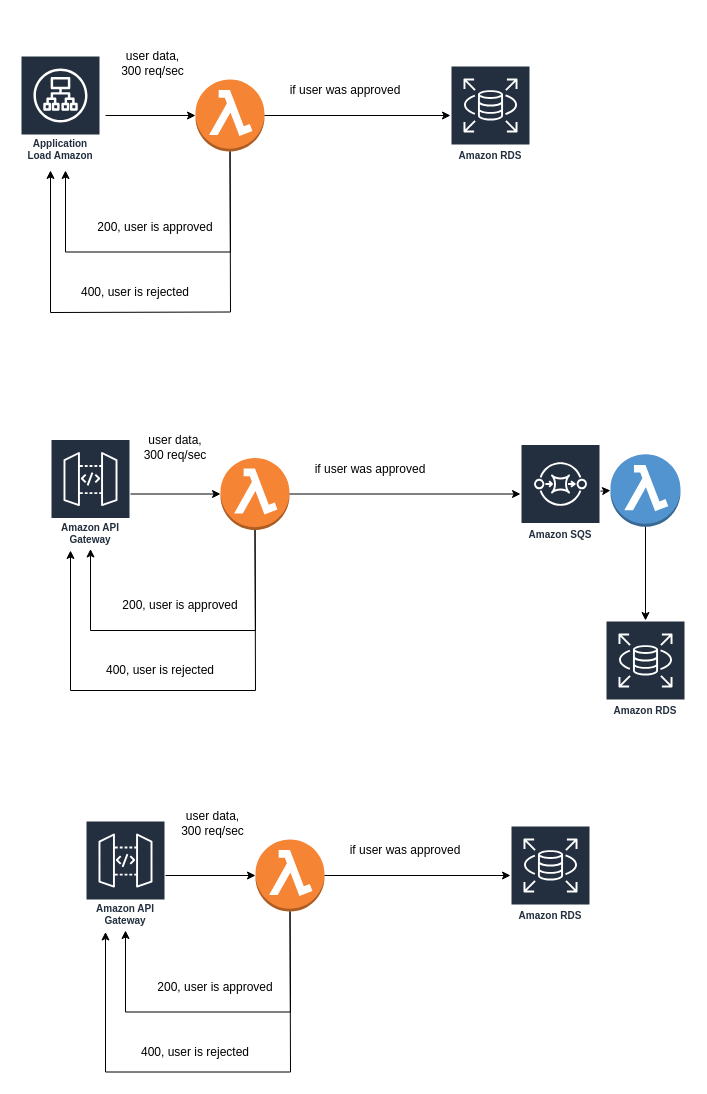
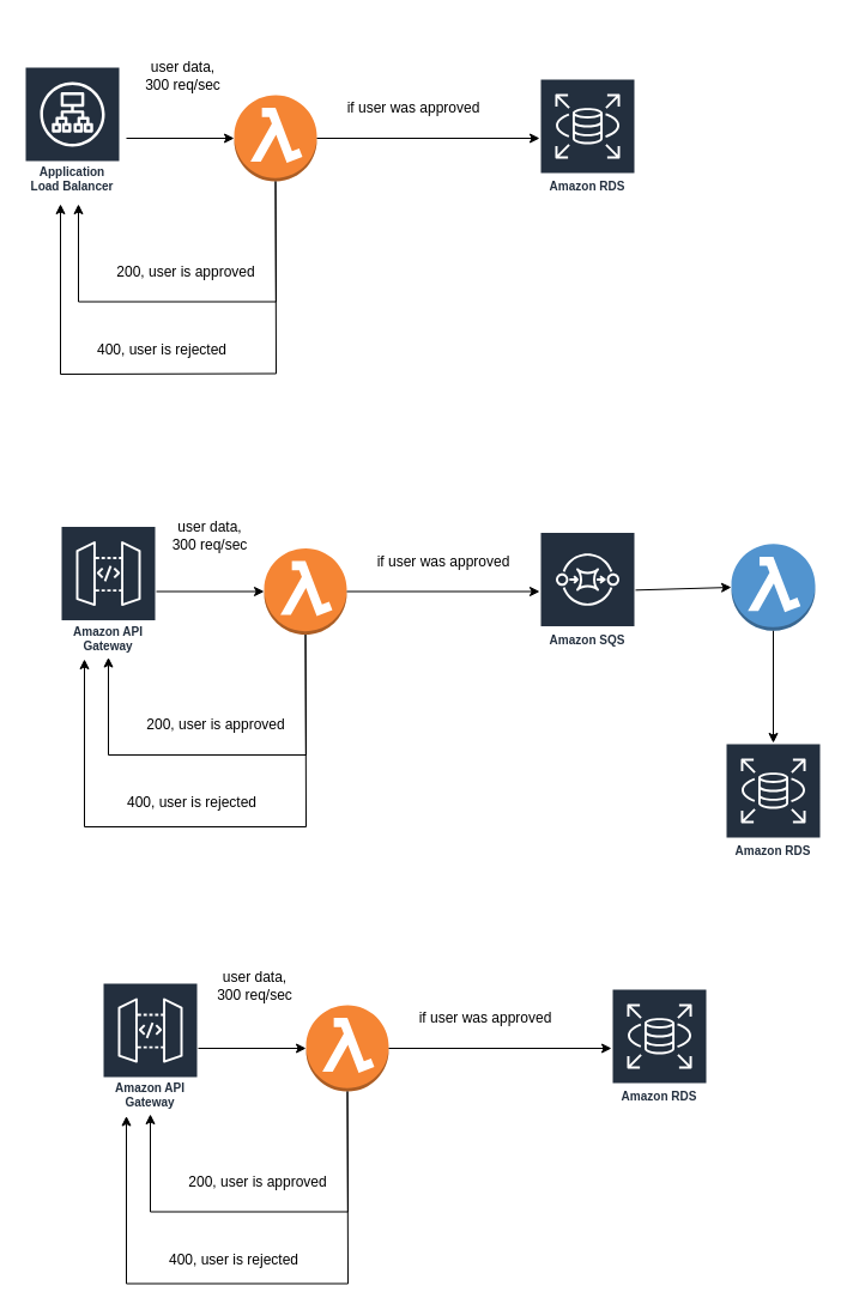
  <mxCell id="0" />
  <mxCell id="1" parent="0" />
  <mxCell id="2" value="Amazon API Gateway" style="sketch=0;outlineConnect=0;fontColor=#232F3E;gradientColor=none;strokeColor=#ffffff;fillColor=#232F3E;dashed=0;verticalLabelPosition=middle;verticalAlign=bottom;align=center;html=1;whiteSpace=wrap;fontSize=10;fontStyle=1;spacing=3;shape=mxgraph.aws4.productIcon;prIcon=mxgraph.aws4.api_gateway;" parent="1" vertex="1"><mxGeometry x="50" y="438.5" width="80" height="110" as="geometry" /></mxCell>
  <mxCell id="3" value="" style="outlineConnect=0;dashed=0;verticalLabelPosition=bottom;verticalAlign=top;align=center;html=1;shape=mxgraph.aws3.lambda_function;fillColor=#F58534;gradientColor=none;" parent="1" vertex="1"><mxGeometry x="220" y="457.5" width="69" height="72" as="geometry" /></mxCell>
- <mxCell id="4" value="Amazon SQS" style="sketch=0;outlineConnect=0;fontColor=#232F3E;gradientColor=none;strokeColor=#ffffff;fillColor=#232F3E;dashed=0;verticalLabelPosition=middle;verticalAlign=bottom;align=center;html=1;whiteSpace=wrap;fontSize=10;fontStyle=1;spacing=3;shape=mxgraph.aws4.productIcon;prIcon=mxgraph.aws4.sqs;" parent="1" vertex="1"><mxGeometry x="520" y="443.5" width="80" height="100" as="geometry" /></mxCell>
+ <mxCell id="4" value="Amazon SQS" style="sketch=0;outlineConnect=0;fontColor=#232F3E;gradientColor=none;strokeColor=#ffffff;fillColor=#232F3E;dashed=0;verticalLabelPosition=middle;verticalAlign=bottom;align=center;html=1;whiteSpace=wrap;fontSize=10;fontStyle=1;spacing=3;shape=mxgraph.aws4.productIcon;prIcon=mxgraph.aws4.sqs;" parent="1" vertex="1"><mxGeometry x="450" y="443.5" width="80" height="100" as="geometry" /></mxCell>
  <mxCell id="5" value="" style="endArrow=classic;html=1;rounded=0;" parent="1" source="3" target="4" edge="1"><mxGeometry width="50" height="50" relative="1" as="geometry"><mxPoint x="300" y="480" as="sourcePoint" /><mxPoint x="370" y="475.5" as="targetPoint" /></mxGeometry></mxCell>
  <mxCell id="6" value="" style="endArrow=classic;html=1;rounded=0;entryX=0;entryY=0.5;entryDx=0;entryDy=0;entryPerimeter=0;" parent="1" source="4" target="7" edge="1"><mxGeometry width="50" height="50" relative="1" as="geometry"><mxPoint x="470" y="475.5" as="sourcePoint" /><mxPoint x="540" y="475.5" as="targetPoint" /></mxGeometry></mxCell>
  <mxCell id="7" value="" style="outlineConnect=0;dashed=0;verticalLabelPosition=bottom;verticalAlign=top;align=center;html=1;shape=mxgraph.aws3.lambda_function;fillColor=#5294CF;gradientColor=none;" parent="1" vertex="1"><mxGeometry x="610" y="453.75" width="70" height="72.5" as="geometry" /></mxCell>
  <mxCell id="8" value="Amazon RDS" style="sketch=0;outlineConnect=0;fontColor=#232F3E;gradientColor=none;strokeColor=#ffffff;fillColor=#232F3E;dashed=0;verticalLabelPosition=middle;verticalAlign=bottom;align=center;html=1;whiteSpace=wrap;fontSize=10;fontStyle=1;spacing=3;shape=mxgraph.aws4.productIcon;prIcon=mxgraph.aws4.rds;" parent="1" vertex="1"><mxGeometry x="605" y="620" width="80" height="100" as="geometry" /></mxCell>
  <mxCell id="9" value="" style="endArrow=classic;html=1;rounded=0;exitX=0.5;exitY=1;exitDx=0;exitDy=0;exitPerimeter=0;" parent="1" source="7" target="8" edge="1"><mxGeometry width="50" height="50" relative="1" as="geometry"><mxPoint x="320" y="620" as="sourcePoint" /><mxPoint x="370" y="570" as="targetPoint" /></mxGeometry></mxCell>
  <mxCell id="10" value="" style="endArrow=classic;html=1;rounded=0;entryX=0;entryY=0.5;entryDx=0;entryDy=0;entryPerimeter=0;" parent="1" source="2" target="3" edge="1"><mxGeometry width="50" height="50" relative="1" as="geometry"><mxPoint x="140" y="494" as="sourcePoint" /><mxPoint x="370" y="570" as="targetPoint" /></mxGeometry></mxCell>
  <mxCell id="11" value="" style="endArrow=classic;html=1;rounded=0;exitX=0.5;exitY=1;exitDx=0;exitDy=0;exitPerimeter=0;" parent="1" source="3" target="2" edge="1"><mxGeometry width="50" height="50" relative="1" as="geometry"><mxPoint x="320" y="620" as="sourcePoint" /><mxPoint x="370" y="570" as="targetPoint" /><Array as="points"><mxPoint x="255" y="630" /><mxPoint x="90" y="630" /></Array></mxGeometry></mxCell>
  <mxCell id="12" value="200, user is approved" style="text;html=1;strokeColor=none;fillColor=none;align=center;verticalAlign=middle;whiteSpace=wrap;rounded=0;" parent="1" vertex="1"><mxGeometry x="110" y="590" width="140" height="30" as="geometry" /></mxCell>
  <mxCell id="13" value="" style="endArrow=classic;html=1;rounded=0;exitX=0.5;exitY=1;exitDx=0;exitDy=0;exitPerimeter=0;" parent="1" source="3" edge="1"><mxGeometry width="50" height="50" relative="1" as="geometry"><mxPoint x="320" y="620" as="sourcePoint" /><mxPoint x="70" y="550" as="targetPoint" /><Array as="points"><mxPoint x="255" y="690" /><mxPoint x="70" y="690" /></Array></mxGeometry></mxCell>
  <mxCell id="14" value="400, user is rejected" style="text;html=1;strokeColor=none;fillColor=none;align=center;verticalAlign=middle;whiteSpace=wrap;rounded=0;" parent="1" vertex="1"><mxGeometry x="90" y="655" width="140" height="30" as="geometry" /></mxCell>
  <mxCell id="15" value="if user was approved" style="text;html=1;strokeColor=none;fillColor=none;align=center;verticalAlign=middle;whiteSpace=wrap;rounded=0;" parent="1" vertex="1"><mxGeometry x="310" y="453.75" width="120" height="30" as="geometry" /></mxCell>
  <mxCell id="16" value="&lt;div&gt;user data,&lt;/div&gt;&lt;div&gt;300 req/sec&lt;/div&gt;" style="text;html=1;strokeColor=none;fillColor=none;align=center;verticalAlign=middle;whiteSpace=wrap;rounded=0;" parent="1" vertex="1"><mxGeometry x="140" y="410" width="70" height="73.75" as="geometry" /></mxCell>
  <mxCell id="17" value="Amazon API Gateway" style="sketch=0;outlineConnect=0;fontColor=#232F3E;gradientColor=none;strokeColor=#ffffff;fillColor=#232F3E;dashed=0;verticalLabelPosition=middle;verticalAlign=bottom;align=center;html=1;whiteSpace=wrap;fontSize=10;fontStyle=1;spacing=3;shape=mxgraph.aws4.productIcon;prIcon=mxgraph.aws4.api_gateway;" vertex="1" parent="1"><mxGeometry x="85" y="820" width="80" height="110" as="geometry" /></mxCell>
  <mxCell id="18" value="" style="outlineConnect=0;dashed=0;verticalLabelPosition=bottom;verticalAlign=top;align=center;html=1;shape=mxgraph.aws3.lambda_function;fillColor=#F58534;gradientColor=none;" vertex="1" parent="1"><mxGeometry x="255" y="839" width="69" height="72" as="geometry" /></mxCell>
  <mxCell id="19" value="" style="endArrow=classic;html=1;rounded=0;" edge="1" parent="1" source="18" target="20"><mxGeometry width="50" height="50" relative="1" as="geometry"><mxPoint x="335" y="861.5" as="sourcePoint" /><mxPoint x="485" y="875" as="targetPoint" /></mxGeometry></mxCell>
  <mxCell id="20" value="Amazon RDS" style="sketch=0;outlineConnect=0;fontColor=#232F3E;gradientColor=none;strokeColor=#ffffff;fillColor=#232F3E;dashed=0;verticalLabelPosition=middle;verticalAlign=bottom;align=center;html=1;whiteSpace=wrap;fontSize=10;fontStyle=1;spacing=3;shape=mxgraph.aws4.productIcon;prIcon=mxgraph.aws4.rds;" vertex="1" parent="1"><mxGeometry x="510" y="825" width="80" height="100" as="geometry" /></mxCell>
  <mxCell id="21" value="" style="endArrow=classic;html=1;rounded=0;entryX=0;entryY=0.5;entryDx=0;entryDy=0;entryPerimeter=0;" edge="1" parent="1" source="17" target="18"><mxGeometry width="50" height="50" relative="1" as="geometry"><mxPoint x="175" y="875.5" as="sourcePoint" /><mxPoint x="405" y="951.5" as="targetPoint" /></mxGeometry></mxCell>
  <mxCell id="22" value="" style="endArrow=classic;html=1;rounded=0;exitX=0.5;exitY=1;exitDx=0;exitDy=0;exitPerimeter=0;" edge="1" parent="1" source="18" target="17"><mxGeometry width="50" height="50" relative="1" as="geometry"><mxPoint x="355" y="1001.5" as="sourcePoint" /><mxPoint x="405" y="951.5" as="targetPoint" /><Array as="points"><mxPoint x="290" y="1011.5" /><mxPoint x="125" y="1011.5" /></Array></mxGeometry></mxCell>
  <mxCell id="23" value="200, user is approved" style="text;html=1;strokeColor=none;fillColor=none;align=center;verticalAlign=middle;whiteSpace=wrap;rounded=0;" vertex="1" parent="1"><mxGeometry x="145" y="971.5" width="140" height="30" as="geometry" /></mxCell>
  <mxCell id="24" value="" style="endArrow=classic;html=1;rounded=0;exitX=0.5;exitY=1;exitDx=0;exitDy=0;exitPerimeter=0;" edge="1" parent="1" source="18"><mxGeometry width="50" height="50" relative="1" as="geometry"><mxPoint x="355" y="1001.5" as="sourcePoint" /><mxPoint x="105" y="931.5" as="targetPoint" /><Array as="points"><mxPoint x="290" y="1071.5" /><mxPoint x="105" y="1071.5" /></Array></mxGeometry></mxCell>
  <mxCell id="25" value="400, user is rejected" style="text;html=1;strokeColor=none;fillColor=none;align=center;verticalAlign=middle;whiteSpace=wrap;rounded=0;" vertex="1" parent="1"><mxGeometry x="125" y="1036.5" width="140" height="30" as="geometry" /></mxCell>
  <mxCell id="26" value="if user was approved" style="text;html=1;strokeColor=none;fillColor=none;align=center;verticalAlign=middle;whiteSpace=wrap;rounded=0;" vertex="1" parent="1"><mxGeometry x="345" y="835.25" width="120" height="30" as="geometry" /></mxCell>
  <mxCell id="27" value="&lt;div&gt;user data,&lt;/div&gt;&lt;div&gt;300 req/sec&lt;br&gt;&lt;/div&gt;" style="text;html=1;strokeColor=none;fillColor=none;align=center;verticalAlign=middle;whiteSpace=wrap;rounded=0;" vertex="1" parent="1"><mxGeometry x="180" y="780" width="65" height="85.25" as="geometry" /></mxCell>
  <mxCell id="28" value="" style="outlineConnect=0;dashed=0;verticalLabelPosition=bottom;verticalAlign=top;align=center;html=1;shape=mxgraph.aws3.lambda_function;fillColor=#F58534;gradientColor=none;" vertex="1" parent="1"><mxGeometry x="195" y="79" width="69" height="72" as="geometry" /></mxCell>
  <mxCell id="29" value="" style="endArrow=classic;html=1;rounded=0;" edge="1" parent="1" source="28" target="30"><mxGeometry width="50" height="50" relative="1" as="geometry"><mxPoint x="275" y="101.5" as="sourcePoint" /><mxPoint x="425" y="115" as="targetPoint" /></mxGeometry></mxCell>
  <mxCell id="30" value="Amazon RDS" style="sketch=0;outlineConnect=0;fontColor=#232F3E;gradientColor=none;strokeColor=#ffffff;fillColor=#232F3E;dashed=0;verticalLabelPosition=middle;verticalAlign=bottom;align=center;html=1;whiteSpace=wrap;fontSize=10;fontStyle=1;spacing=3;shape=mxgraph.aws4.productIcon;prIcon=mxgraph.aws4.rds;" vertex="1" parent="1"><mxGeometry x="450" y="65" width="80" height="100" as="geometry" /></mxCell>
  <mxCell id="31" value="" style="endArrow=classic;html=1;rounded=0;entryX=0;entryY=0.5;entryDx=0;entryDy=0;entryPerimeter=0;" edge="1" parent="1" target="28"><mxGeometry width="50" height="50" relative="1" as="geometry"><mxPoint x="105" y="115" as="sourcePoint" /><mxPoint x="345" y="191.5" as="targetPoint" /></mxGeometry></mxCell>
  <mxCell id="32" value="" style="endArrow=classic;html=1;rounded=0;exitX=0.5;exitY=1;exitDx=0;exitDy=0;exitPerimeter=0;" edge="1" parent="1" source="28"><mxGeometry width="50" height="50" relative="1" as="geometry"><mxPoint x="295" y="241.5" as="sourcePoint" /><mxPoint x="65" y="170" as="targetPoint" /><Array as="points"><mxPoint x="230" y="251.5" /><mxPoint x="65" y="251.5" /></Array></mxGeometry></mxCell>
  <mxCell id="33" value="200, user is approved" style="text;html=1;strokeColor=none;fillColor=none;align=center;verticalAlign=middle;whiteSpace=wrap;rounded=0;" vertex="1" parent="1"><mxGeometry x="85" y="211.5" width="140" height="30" as="geometry" /></mxCell>
  <mxCell id="34" value="" style="endArrow=classic;html=1;rounded=0;exitX=0.5;exitY=1;exitDx=0;exitDy=0;exitPerimeter=0;entryX=0.375;entryY=1.045;entryDx=0;entryDy=0;entryPerimeter=0;" edge="1" parent="1" source="28" target="38"><mxGeometry width="50" height="50" relative="1" as="geometry"><mxPoint x="295" y="241.5" as="sourcePoint" /><mxPoint x="50" y="180" as="targetPoint" /><Array as="points"><mxPoint x="230" y="311.5" /><mxPoint x="50" y="312" /></Array></mxGeometry></mxCell>
  <mxCell id="35" value="400, user is rejected" style="text;html=1;strokeColor=none;fillColor=none;align=center;verticalAlign=middle;whiteSpace=wrap;rounded=0;" vertex="1" parent="1"><mxGeometry x="65" y="276.5" width="140" height="30" as="geometry" /></mxCell>
  <mxCell id="36" value="if user was approved" style="text;html=1;strokeColor=none;fillColor=none;align=center;verticalAlign=middle;whiteSpace=wrap;rounded=0;" vertex="1" parent="1"><mxGeometry x="285" y="75.25" width="120" height="30" as="geometry" /></mxCell>
  <mxCell id="37" value="&lt;div&gt;user data,&lt;/div&gt;&lt;div&gt;300 req/sec&lt;br&gt;&lt;/div&gt;" style="text;html=1;strokeColor=none;fillColor=none;align=center;verticalAlign=middle;whiteSpace=wrap;rounded=0;" vertex="1" parent="1"><mxGeometry x="120" y="20" width="65" height="85.25" as="geometry" /></mxCell>
- <mxCell id="38" value="Application Load Amazon" style="sketch=0;outlineConnect=0;fontColor=#232F3E;gradientColor=none;strokeColor=#ffffff;fillColor=#232F3E;dashed=0;verticalLabelPosition=middle;verticalAlign=bottom;align=center;html=1;whiteSpace=wrap;fontSize=10;fontStyle=1;spacing=3;shape=mxgraph.aws4.productIcon;prIcon=mxgraph.aws4.application_load_balancer;" vertex="1" parent="1"><mxGeometry x="20" y="55" width="80" height="110" as="geometry" /></mxCell>
+ <mxCell id="38" value="Application Load Balancer" style="sketch=0;outlineConnect=0;fontColor=#232F3E;gradientColor=none;strokeColor=#ffffff;fillColor=#232F3E;dashed=0;verticalLabelPosition=middle;verticalAlign=bottom;align=center;html=1;whiteSpace=wrap;fontSize=10;fontStyle=1;spacing=3;shape=mxgraph.aws4.productIcon;prIcon=mxgraph.aws4.application_load_balancer;" vertex="1" parent="1"><mxGeometry x="20" y="55" width="80" height="110" as="geometry" /></mxCell>
